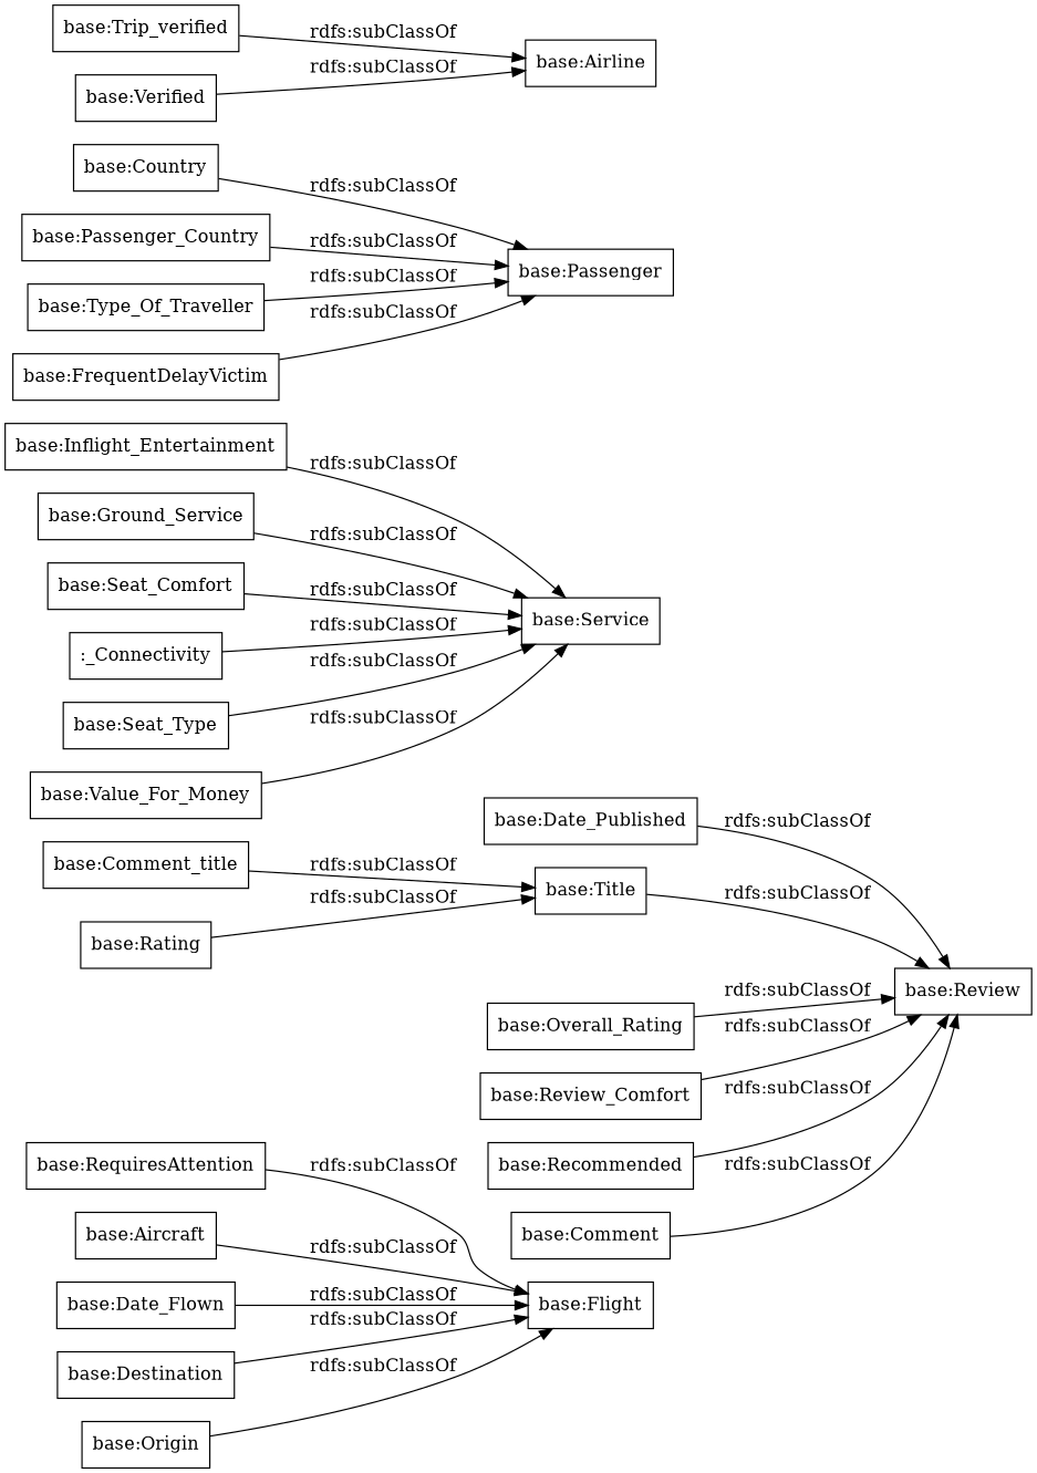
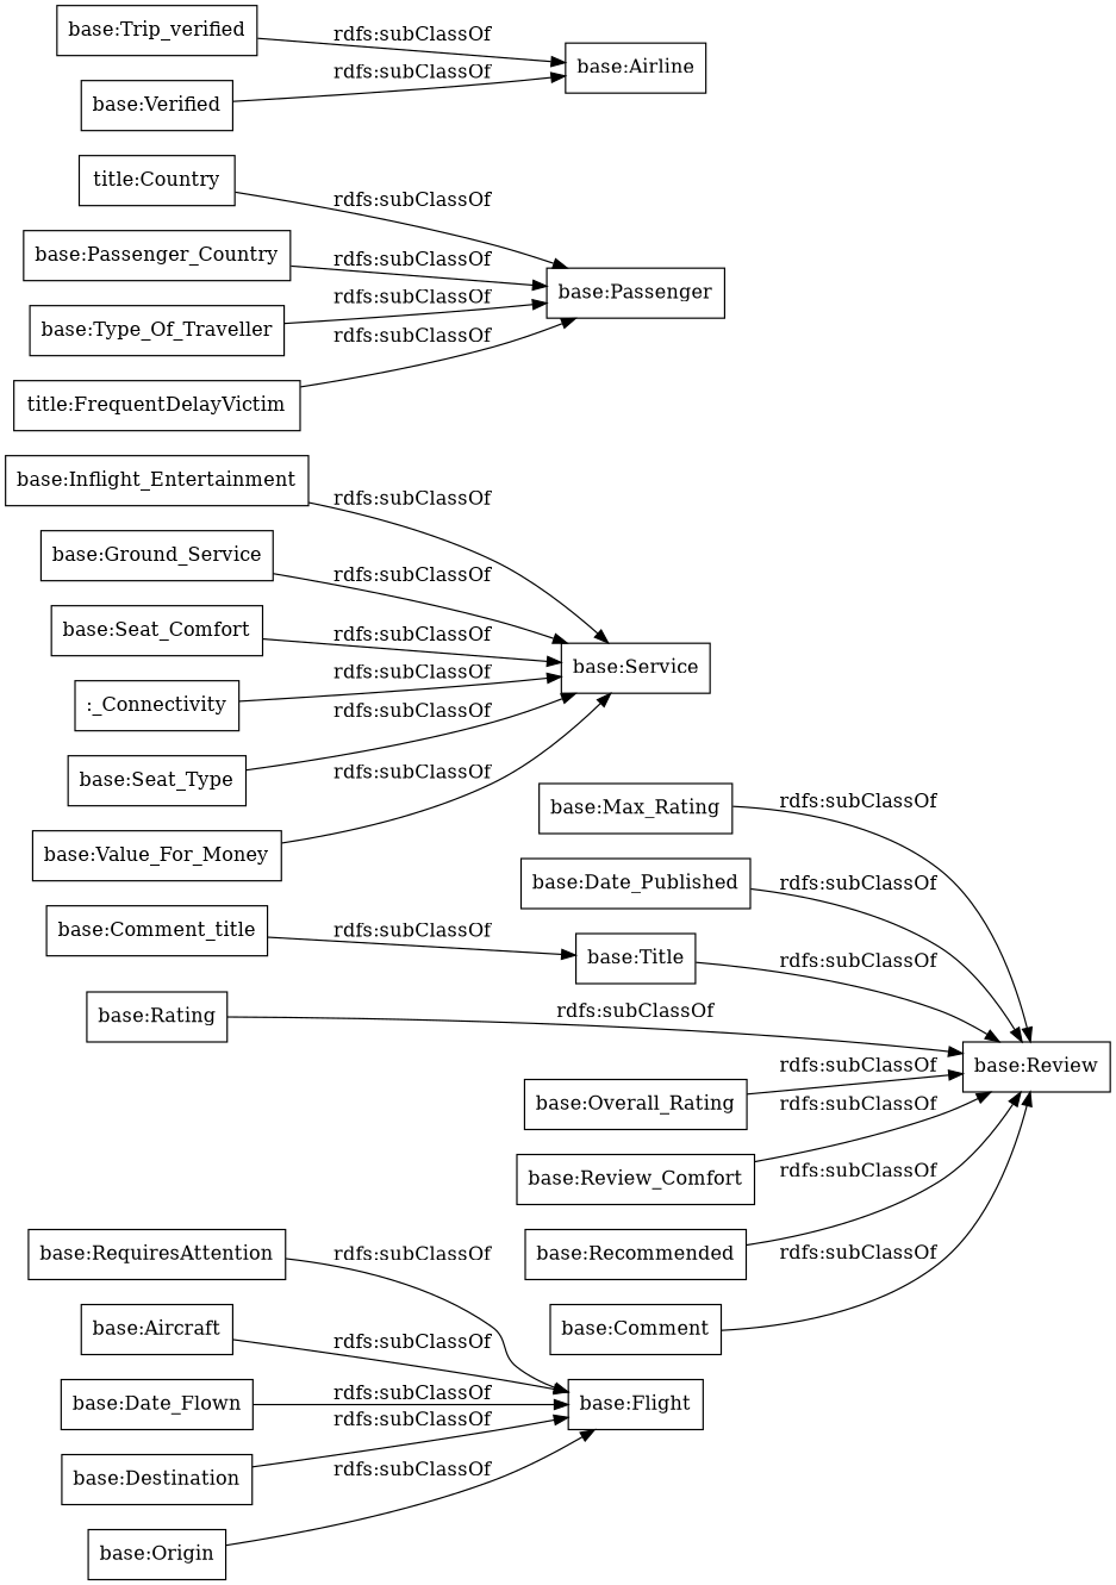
  digraph {
    rankdir=LR
    node [color=black shape=rectangle]
    "base:RequiresAttention"
    "base:Flight"
+   "base:Max_Rating"
    "base:Review"
    "base:Aircraft"
    "base:Inflight_Entertainment"
    "base:Service"
    "base:Date_Published"
    "base:Comment_title"
    "base:Title"
    "base:Date_Flown"
-   "base:Country"
+   "base:Country" [label="title:Country"]
    "base:Passenger"
    "base:Ground_Service"
    "base:Seat_Comfort"
    ":_Connectivity"
    "base:Passenger_Country"
    "base:Type_Of_Traveller"
    "base:Overall_Rating"
    "base:Destination"
    "base:Seat_Type"
    "base:Value_For_Money"
    n23 [label="base:Review_Comfort"]
    "base:Origin"
    "base:Recommended"
-   "base:FrequentDelayVictim"
+   "base:FrequentDelayVictim" [label="title:FrequentDelayVictim"]
    "base:Rating"
    "base:Trip_verified"
    "base:Airline"
    "base:Comment"
    "base:Verified"
    "base:RequiresAttention" -> "base:Flight" [label="rdfs:subClassOf"]
+   "base:Max_Rating" -> "base:Review" [label="rdfs:subClassOf"]
    "base:Aircraft" -> "base:Flight" [label="rdfs:subClassOf"]
    "base:Inflight_Entertainment" -> "base:Service" [label="rdfs:subClassOf"]
    "base:Date_Published" -> "base:Review" [label="rdfs:subClassOf"]
    "base:Comment_title" -> "base:Title" [label="rdfs:subClassOf"]
    "base:Title" -> "base:Review" [label="rdfs:subClassOf"]
    "base:Date_Flown" -> "base:Flight" [label="rdfs:subClassOf"]
    "base:Country" -> "base:Passenger" [label="rdfs:subClassOf"]
    "base:Ground_Service" -> "base:Service" [label="rdfs:subClassOf"]
    "base:Seat_Comfort" -> "base:Service" [label="rdfs:subClassOf"]
    ":_Connectivity" -> "base:Service" [label="rdfs:subClassOf"]
    "base:Passenger_Country" -> "base:Passenger" [label="rdfs:subClassOf"]
    "base:Type_Of_Traveller" -> "base:Passenger" [label="rdfs:subClassOf"]
    "base:Overall_Rating" -> "base:Review" [label="rdfs:subClassOf"]
    "base:Destination" -> "base:Flight" [label="rdfs:subClassOf"]
    "base:Seat_Type" -> "base:Service" [label="rdfs:subClassOf"]
    "base:Value_For_Money" -> "base:Service" [label="rdfs:subClassOf"]
    n23 -> "base:Review" [label="rdfs:subClassOf"]
    "base:Origin" -> "base:Flight" [label="rdfs:subClassOf"]
    "base:Recommended" -> "base:Review" [label="rdfs:subClassOf"]
    "base:FrequentDelayVictim" -> "base:Passenger" [label="rdfs:subClassOf"]
-   "base:Rating" -> "base:Title" [label="rdfs:subClassOf"]
+   "base:Rating" -> "base:Review" [label="rdfs:subClassOf"]
    "base:Trip_verified" -> "base:Airline" [label="rdfs:subClassOf"]
    "base:Comment" -> "base:Review" [label="rdfs:subClassOf"]
    "base:Verified" -> "base:Airline" [label="rdfs:subClassOf"]
  }
